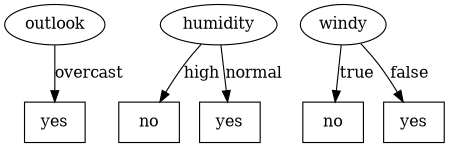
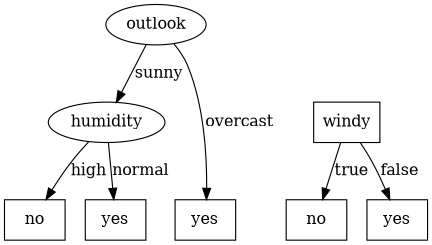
  digraph {
    node [shape=box]
    n1 [label=outlook shape=ellipse]
    n2 [label=humidity shape=ellipse]
-   n3 [label=windy shape=ellipse]
+   n3 [label=windy]
    n4 [label=no]
    n5 [label=yes]
    n6 [label=no]
    n7 [label=yes]
    n8 [label=yes]
    subgraph sub_1 {
      rank=same
      n1
    }
    subgraph sub_2 {
      rank=same
      n2
      n3
    }
    subgraph sub_3 {
      rank=same
      n4
      n5
      n6
      n7
      n8
    }
+   n1 -> n2 [label=sunny]
    n1 -> n8 [label=overcast]
    n2 -> n4 [label=high]
    n2 -> n5 [label=normal]
    n3 -> n6 [label=true]
    n3 -> n7 [label=false]
  }
